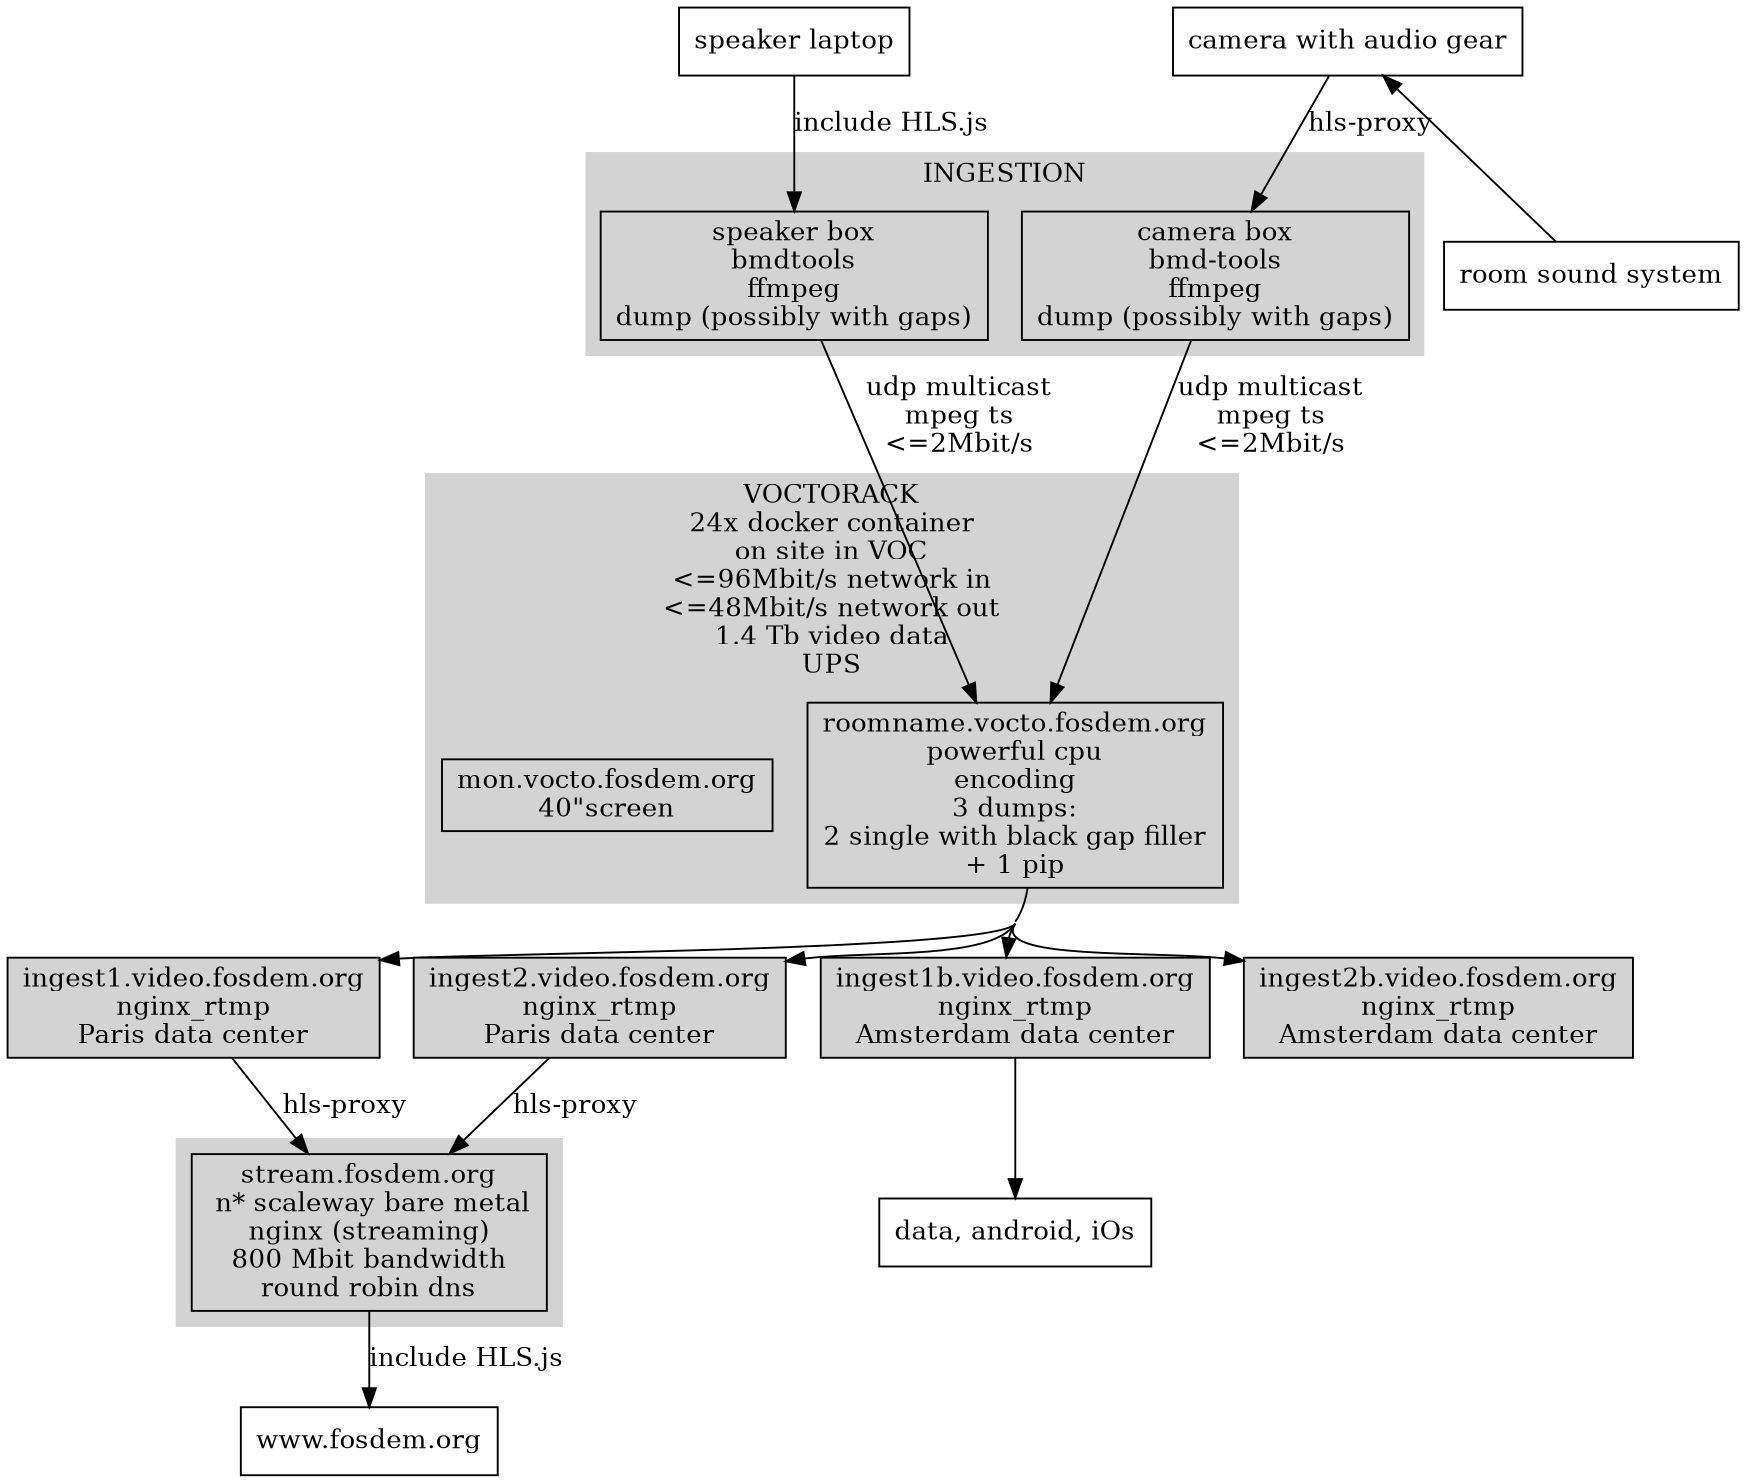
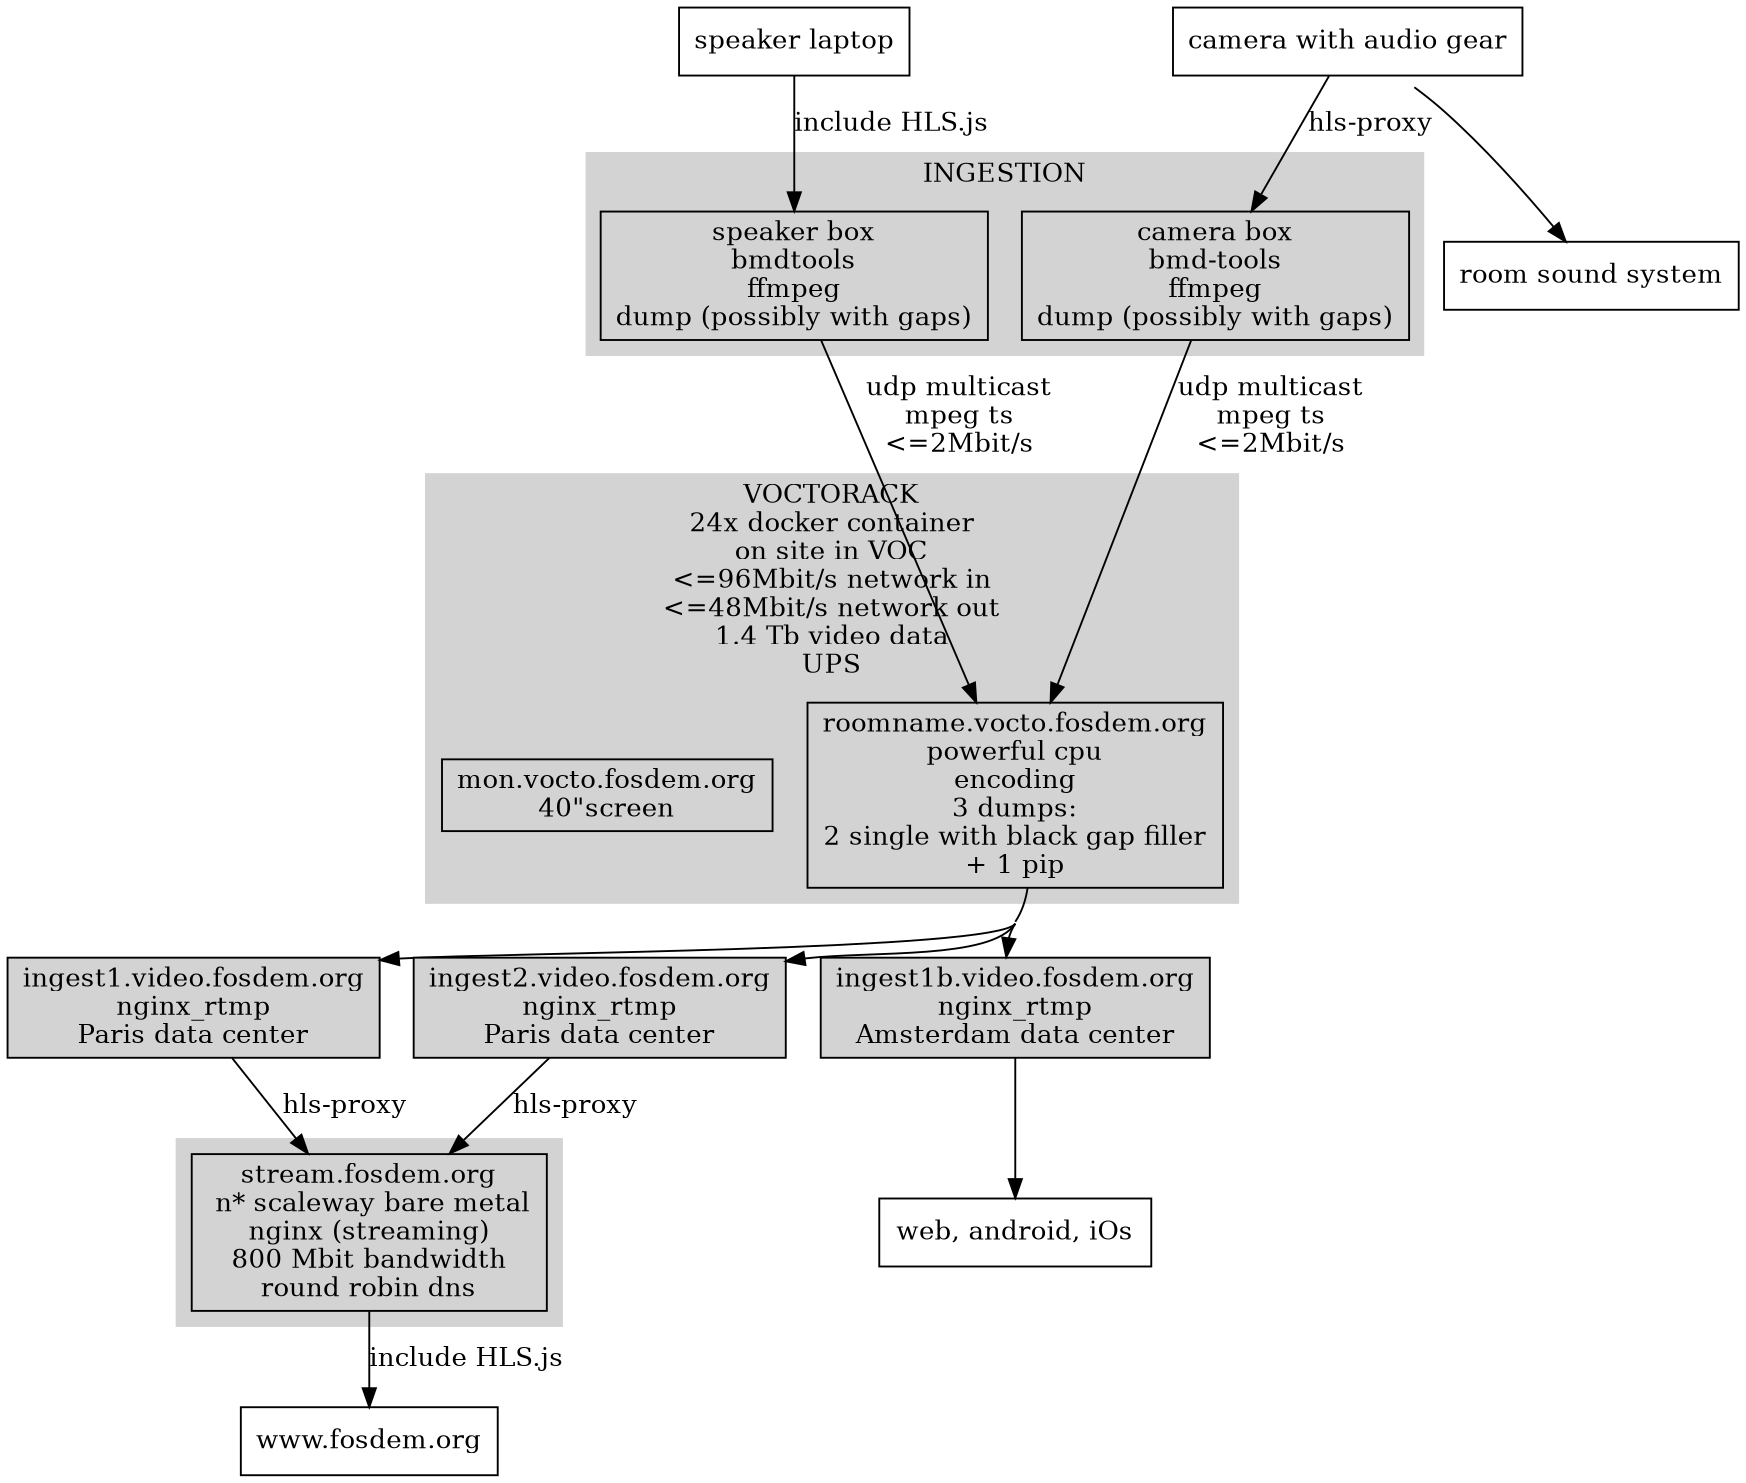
  digraph {
    concentrate=true
    node [shape=box style=filled]
    n1 [label="camera box\nbmd-tools\nffmpeg\ndump (possibly with gaps)"]
    n2 [label="speaker box\nbmdtools\nffmpeg\ndump (possibly with gaps)"]
    n3 [label="roomname.vocto.fosdem.org\npowerful cpu\nencoding\n3 dumps:\n2 single with black gap filler\n+ 1 pip"]
    n4 [label="mon.vocto.fosdem.org\n40\"screen"]
    n5 [label="ingest1.video.fosdem.org\nnginx_rtmp\nParis data center"]
    n6 [label="ingest2.video.fosdem.org\nnginx_rtmp\nParis data center"]
    n7 [label="ingest1b.video.fosdem.org\nnginx_rtmp\nAmsterdam data center"]
-   n8 [label="ingest2b.video.fosdem.org\nnginx_rtmp\nAmsterdam data center"]
    n9 [label="stream.fosdem.org\n n* scaleway bare metal\nnginx (streaming)\n800 Mbit bandwidth\nround robin dns"]
-   n10 [label="data, android, iOs" style=""]
+   n10 [label="web, android, iOs" style=""]
    n11 [label="www.fosdem.org" style=""]
    n12 [label="speaker laptop" style=""]
    n13 [label="camera with audio gear" style=""]
    n14 [label="room sound system" style=""]
    subgraph sub_1 {
      color=yellow
      label="FOSDEM network"
      style=filled
      subgraph cluster_2 {
        color=lightgrey
        label=INGESTION
        style=filled
        n1
        n2
      }
      subgraph cluster_3 {
        color=lightgrey
        label="VOCTORACK\n24x docker container\non site in VOC\n<=96Mbit/s network in\n<=48Mbit/s network out\n1.4 Tb video data\nUPS"
        style=filled
        n3
        n4
      }
    }
    subgraph sub_4 {
      color=lightgrey
      label="scaleway baremetal 250Gb SSD 5Gbit internal bandwidth 800 Mbit external bandwidth"
      style=filled
      n5
      n6
      n7
-     n8
    }
    subgraph cluster_5 {
      color=lightgrey
      style=filled
      n9
    }
    n1 -> n3 [label="udp multicast\nmpeg ts\n<=2Mbit/s"]
    n2 -> n3 [label="udp multicast\nmpeg ts\n<=2Mbit/s"]
    n3 -> n5
    n3 -> n6
    n3 -> n7
-   n3 -> n8
    n5 -> n9 [label="hls-proxy"]
    n6 -> n9 [label="hls-proxy"]
    n7 -> n10
    n9 -> n11 [label="include HLS.js"]
    n12 -> n2 [label="include HLS.js"]
    n13 -> n1 [label="hls-proxy"]
-   n14 -> n13
+   n13 -> n14
  }
